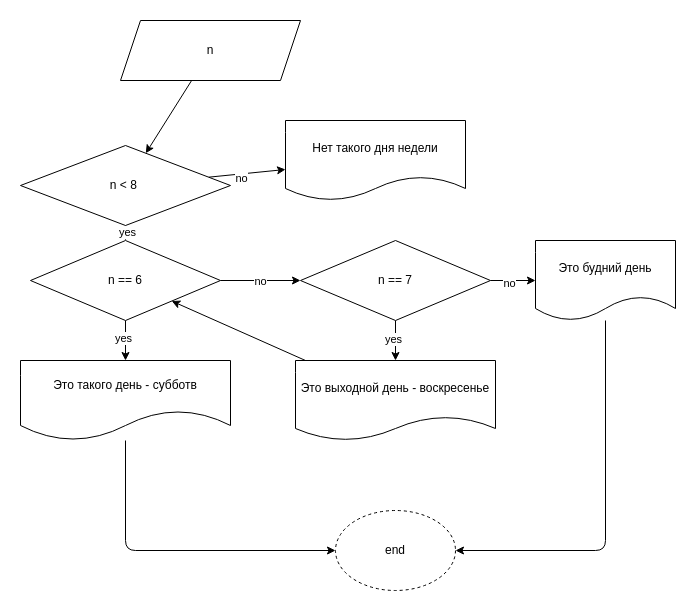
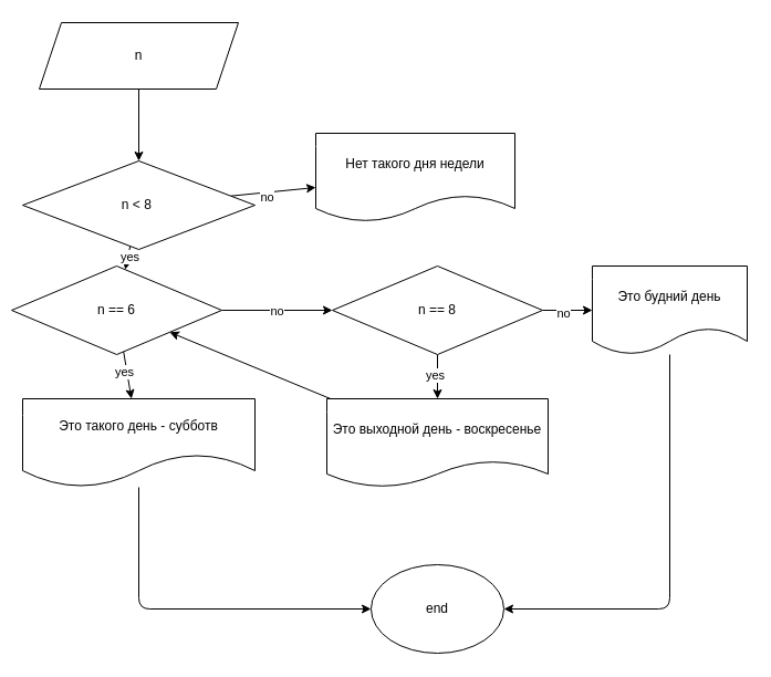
  <mxCell id="0" />
  <mxCell id="1" parent="0" />
  <mxCell id="2" value="" style="edgeStyle=none;html=1;" edge="1" parent="1" source="3" target="8"><mxGeometry relative="1" as="geometry" /></mxCell>
- <mxCell id="3" value="n" style="shape=parallelogram;perimeter=parallelogramPerimeter;whiteSpace=wrap;html=1;fixedSize=1;" vertex="1" parent="1"><mxGeometry x="120" y="20" width="180" height="60" as="geometry" /></mxCell>
+ <mxCell id="3" value="n" style="shape=parallelogram;perimeter=parallelogramPerimeter;whiteSpace=wrap;html=1;fixedSize=1;" vertex="1" parent="1"><mxGeometry x="35" y="20" width="180" height="60" as="geometry" /></mxCell>
  <mxCell id="4" value="" style="edgeStyle=none;html=1;" edge="1" parent="1" source="8" target="9"><mxGeometry relative="1" as="geometry" /></mxCell>
  <mxCell id="5" value="no" style="edgeLabel;html=1;align=center;verticalAlign=middle;resizable=0;points=[];" vertex="1" connectable="0" parent="4"><mxGeometry x="-0.164" y="-4" relative="1" as="geometry"><mxPoint as="offset" /></mxGeometry></mxCell>
  <mxCell id="6" value="" style="edgeStyle=none;html=1;" edge="1" parent="1" source="8" target="14"><mxGeometry relative="1" as="geometry" /></mxCell>
  <mxCell id="7" value="yes" style="edgeLabel;html=1;align=center;verticalAlign=middle;resizable=0;points=[];" vertex="1" connectable="0" parent="6"><mxGeometry x="-0.15" y="1" relative="1" as="geometry"><mxPoint as="offset" /></mxGeometry></mxCell>
  <mxCell id="8" value="n &amp;lt; 8&amp;nbsp;" style="rhombus;whiteSpace=wrap;html=1;" vertex="1" parent="1"><mxGeometry x="20" y="145" width="210" height="80" as="geometry" /></mxCell>
  <mxCell id="9" value="Нет такого дня недели" style="shape=document;whiteSpace=wrap;html=1;boundedLbl=1;" vertex="1" parent="1"><mxGeometry x="285" y="120" width="180" height="80" as="geometry" /></mxCell>
  <mxCell id="10" value="" style="edgeStyle=none;html=1;" edge="1" parent="1" source="14" target="19"><mxGeometry relative="1" as="geometry" /></mxCell>
  <mxCell id="11" value="no" style="edgeLabel;html=1;align=center;verticalAlign=middle;resizable=0;points=[];" vertex="1" connectable="0" parent="10"><mxGeometry x="-0.025" relative="1" as="geometry"><mxPoint as="offset" /></mxGeometry></mxCell>
  <mxCell id="12" value="" style="edgeStyle=none;html=1;" edge="1" parent="1" source="14" target="21"><mxGeometry relative="1" as="geometry" /></mxCell>
  <mxCell id="13" value="yes" style="edgeLabel;html=1;align=center;verticalAlign=middle;resizable=0;points=[];" vertex="1" connectable="0" parent="12"><mxGeometry x="-0.15" y="-3" relative="1" as="geometry"><mxPoint as="offset" /></mxGeometry></mxCell>
- <mxCell id="14" value="n == 6" style="rhombus;whiteSpace=wrap;html=1;" vertex="1" parent="1"><mxGeometry x="30" y="240" width="190" height="80" as="geometry" /></mxCell>
+ <mxCell id="14" value="n == 6" style="rhombus;whiteSpace=wrap;html=1;" vertex="1" parent="1"><mxGeometry x="10" y="240" width="190" height="80" as="geometry" /></mxCell>
  <mxCell id="15" value="" style="edgeStyle=none;html=1;" edge="1" parent="1" source="19" target="23"><mxGeometry relative="1" as="geometry" /></mxCell>
  <mxCell id="16" value="yes" style="edgeLabel;html=1;align=center;verticalAlign=middle;resizable=0;points=[];" vertex="1" connectable="0" parent="15"><mxGeometry x="-0.1" y="-3" relative="1" as="geometry"><mxPoint as="offset" /></mxGeometry></mxCell>
  <mxCell id="17" value="" style="edgeStyle=none;html=1;" edge="1" parent="1" source="19" target="25"><mxGeometry relative="1" as="geometry" /></mxCell>
  <mxCell id="18" value="no" style="edgeLabel;html=1;align=center;verticalAlign=middle;resizable=0;points=[];" vertex="1" connectable="0" parent="17"><mxGeometry x="-0.2" y="-2" relative="1" as="geometry"><mxPoint as="offset" /></mxGeometry></mxCell>
- <mxCell id="19" value="n == 7" style="rhombus;whiteSpace=wrap;html=1;" vertex="1" parent="1"><mxGeometry x="300" y="240" width="190" height="80" as="geometry" /></mxCell>
+ <mxCell id="19" value="n == 8" style="rhombus;whiteSpace=wrap;html=1;" vertex="1" parent="1"><mxGeometry x="300" y="240" width="190" height="80" as="geometry" /></mxCell>
  <mxCell id="20" style="edgeStyle=none;html=1;entryX=0;entryY=0.5;entryDx=0;entryDy=0;" edge="1" parent="1" source="21" target="26"><mxGeometry relative="1" as="geometry"><Array as="points"><mxPoint x="125" y="550" /></Array></mxGeometry></mxCell>
  <mxCell id="21" value="Это такого день - субботв" style="shape=document;whiteSpace=wrap;html=1;boundedLbl=1;size=0.375;" vertex="1" parent="1"><mxGeometry x="20" y="360" width="210" height="80" as="geometry" /></mxCell>
  <mxCell id="22" style="edgeStyle=none;html=1;" edge="1" parent="1" source="23" target="14"><mxGeometry relative="1" as="geometry" /></mxCell>
  <mxCell id="23" value="&lt;span&gt;Это выходной день - воскресенье&lt;/span&gt;" style="shape=document;whiteSpace=wrap;html=1;boundedLbl=1;" vertex="1" parent="1"><mxGeometry x="295" y="360" width="200" height="80" as="geometry" /></mxCell>
  <mxCell id="24" style="edgeStyle=none;html=1;entryX=1;entryY=0.5;entryDx=0;entryDy=0;" edge="1" parent="1" source="25" target="26"><mxGeometry relative="1" as="geometry"><Array as="points"><mxPoint x="605" y="550" /></Array></mxGeometry></mxCell>
  <mxCell id="25" value="Это будний день" style="shape=document;whiteSpace=wrap;html=1;boundedLbl=1;" vertex="1" parent="1"><mxGeometry x="535" y="240" width="140" height="80" as="geometry" /></mxCell>
- <mxCell id="26" value="end" style="ellipse;whiteSpace=wrap;html=1;dashed=1;" vertex="1" parent="1"><mxGeometry x="335" y="510" width="120" height="80" as="geometry" /></mxCell>
+ <mxCell id="26" value="end" style="ellipse;whiteSpace=wrap;html=1;" vertex="1" parent="1"><mxGeometry x="335" y="510" width="120" height="80" as="geometry" /></mxCell>
